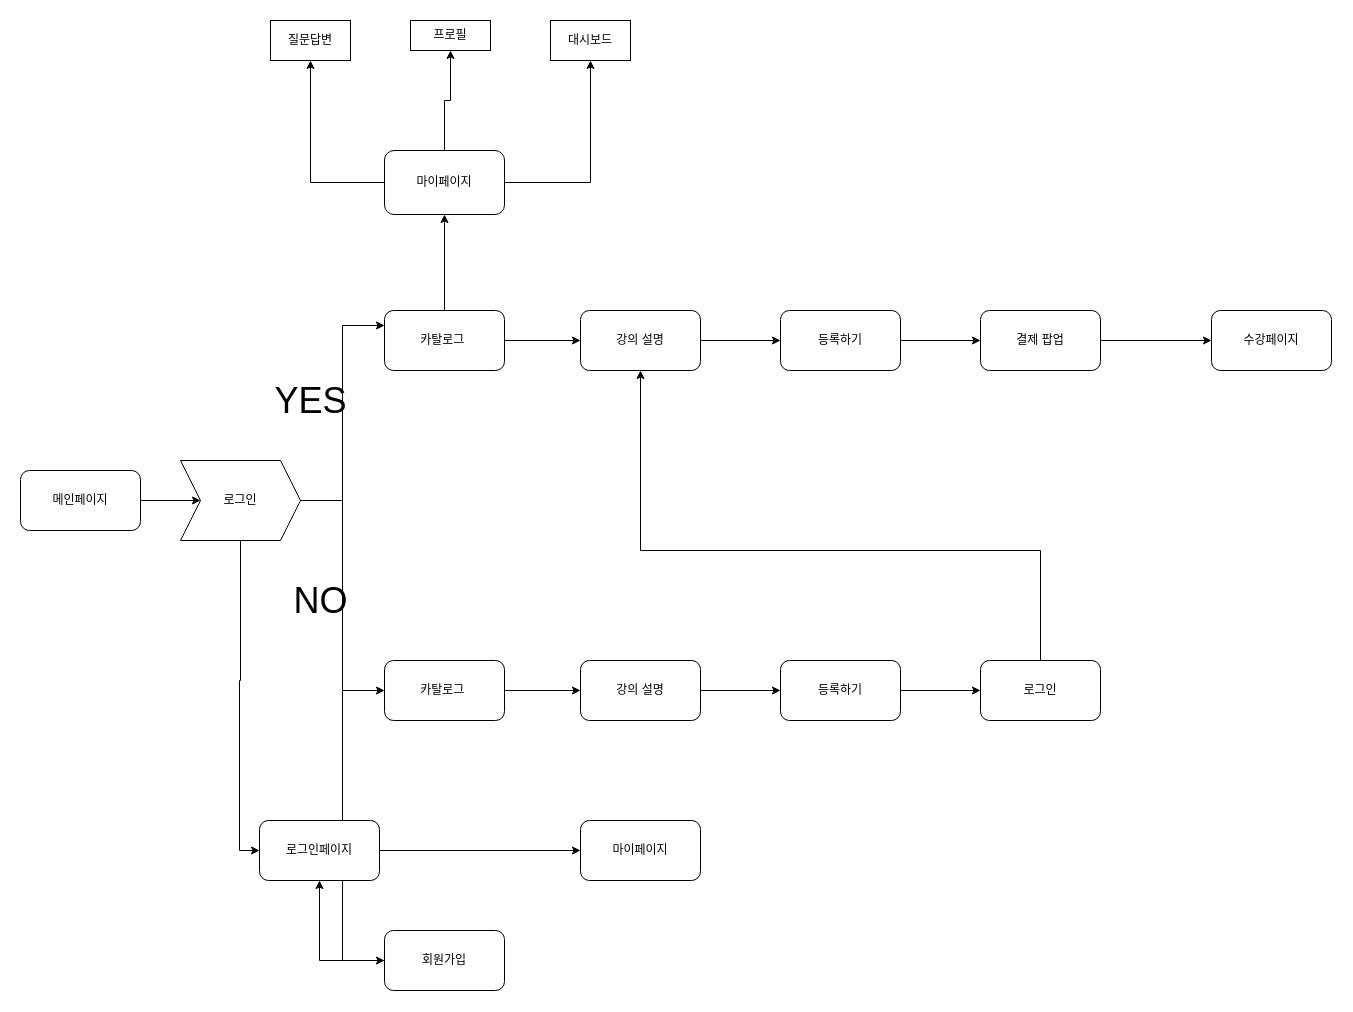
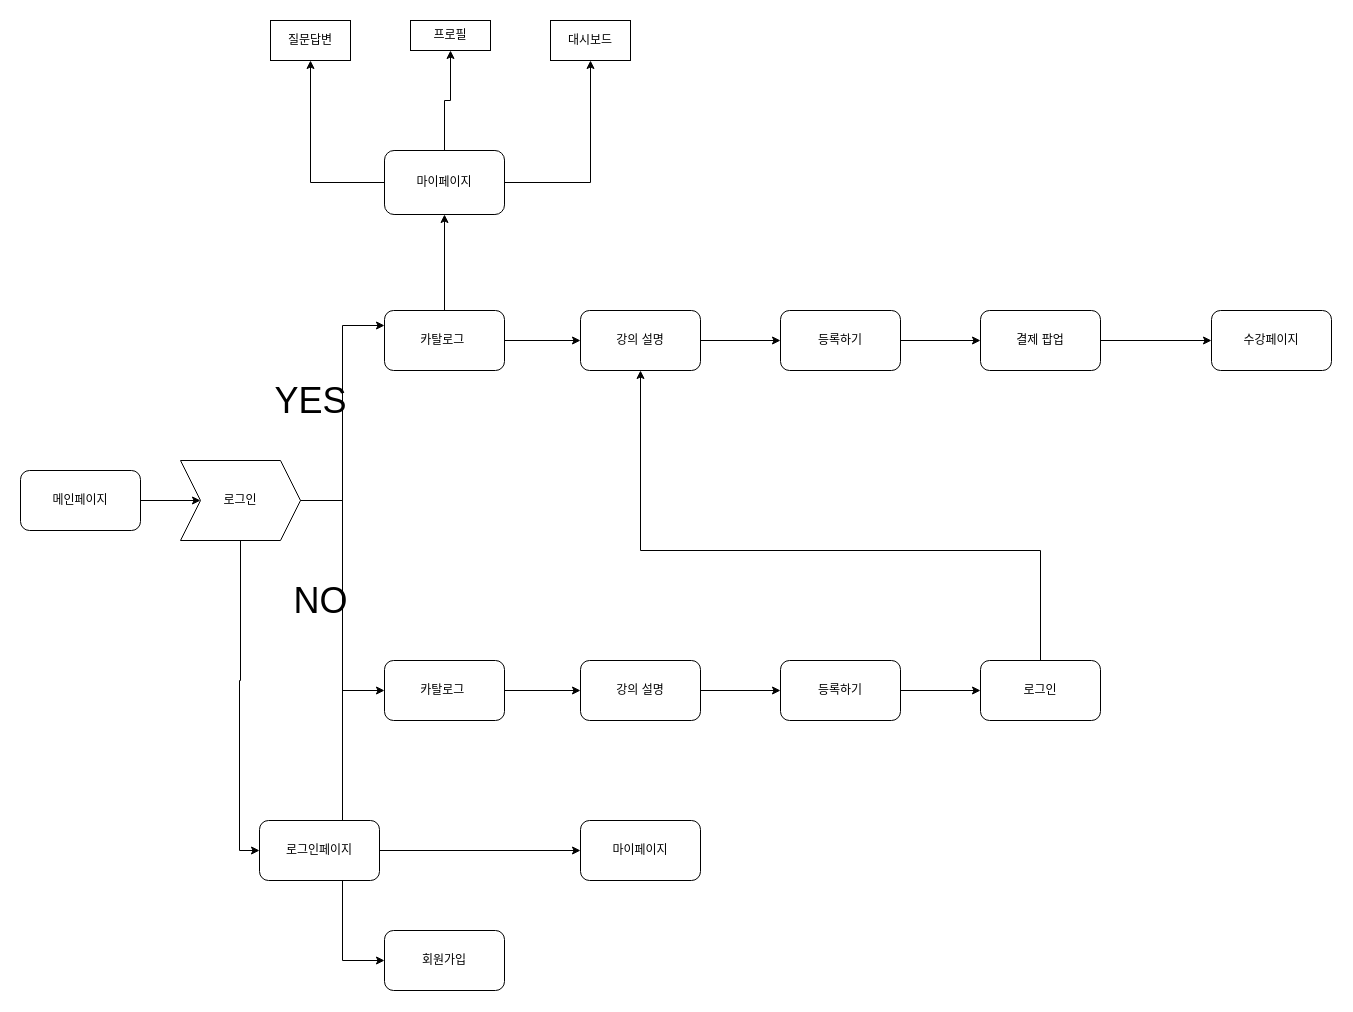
  <mxCell id="0" />
  <mxCell id="1" parent="0" />
  <mxCell id="2" style="edgeStyle=orthogonalEdgeStyle;rounded=0;orthogonalLoop=1;jettySize=auto;html=1;exitX=1;exitY=0.5;exitDx=0;exitDy=0;" parent="1" source="3" target="11" edge="1"><mxGeometry relative="1" as="geometry" /></mxCell>
  <mxCell id="3" value="메인페이지" style="rounded=1;whiteSpace=wrap;html=1;" parent="1" vertex="1"><mxGeometry x="20" y="470" width="120" height="60" as="geometry" /></mxCell>
  <mxCell id="4" style="edgeStyle=orthogonalEdgeStyle;rounded=0;orthogonalLoop=1;jettySize=auto;html=1;" parent="1" source="6" target="13" edge="1"><mxGeometry relative="1" as="geometry" /></mxCell>
  <mxCell id="5" style="edgeStyle=orthogonalEdgeStyle;rounded=0;orthogonalLoop=1;jettySize=auto;html=1;entryX=0.5;entryY=1;entryDx=0;entryDy=0;" parent="1" source="6" target="33" edge="1"><mxGeometry relative="1" as="geometry" /></mxCell>
  <mxCell id="6" value="카탈로그&amp;nbsp;" style="rounded=1;whiteSpace=wrap;html=1;" parent="1" vertex="1"><mxGeometry x="384" y="310" width="120" height="60" as="geometry" /></mxCell>
  <mxCell id="7" style="edgeStyle=orthogonalEdgeStyle;rounded=0;orthogonalLoop=1;jettySize=auto;html=1;exitX=1;exitY=0.5;exitDx=0;exitDy=0;entryX=0;entryY=0.25;entryDx=0;entryDy=0;" parent="1" source="11" target="6" edge="1"><mxGeometry relative="1" as="geometry" /></mxCell>
  <mxCell id="8" style="edgeStyle=orthogonalEdgeStyle;rounded=0;orthogonalLoop=1;jettySize=auto;html=1;entryX=0;entryY=0.5;entryDx=0;entryDy=0;" parent="1" source="11" target="21" edge="1"><mxGeometry relative="1" as="geometry" /></mxCell>
  <mxCell id="9" style="edgeStyle=orthogonalEdgeStyle;rounded=0;orthogonalLoop=1;jettySize=auto;html=1;entryX=0;entryY=0.5;entryDx=0;entryDy=0;" parent="1" source="11" target="37" edge="1"><mxGeometry relative="1" as="geometry" /></mxCell>
  <mxCell id="10" style="edgeStyle=orthogonalEdgeStyle;rounded=0;orthogonalLoop=1;jettySize=auto;html=1;entryX=0;entryY=0.5;entryDx=0;entryDy=0;" parent="1" source="11" target="39" edge="1"><mxGeometry relative="1" as="geometry" /></mxCell>
  <mxCell id="11" value="로그인" style="shape=step;perimeter=stepPerimeter;whiteSpace=wrap;html=1;fixedSize=1;" parent="1" vertex="1"><mxGeometry x="180" y="460" width="120" height="80" as="geometry" /></mxCell>
  <mxCell id="12" style="edgeStyle=orthogonalEdgeStyle;rounded=0;orthogonalLoop=1;jettySize=auto;html=1;entryX=0;entryY=0.5;entryDx=0;entryDy=0;" parent="1" source="13" target="16" edge="1"><mxGeometry relative="1" as="geometry" /></mxCell>
  <mxCell id="13" value="강의 설명" style="rounded=1;whiteSpace=wrap;html=1;" parent="1" vertex="1"><mxGeometry x="580" y="310" width="120" height="60" as="geometry" /></mxCell>
  <mxCell id="14" value="&lt;font style=&quot;font-size: 36px&quot;&gt;YES&lt;/font&gt;" style="text;html=1;align=center;verticalAlign=middle;resizable=0;points=[];autosize=1;" parent="1" vertex="1"><mxGeometry x="265" y="390" width="90" height="20" as="geometry" /></mxCell>
  <mxCell id="15" style="edgeStyle=orthogonalEdgeStyle;rounded=0;orthogonalLoop=1;jettySize=auto;html=1;entryX=0;entryY=0.5;entryDx=0;entryDy=0;" parent="1" source="16" target="18" edge="1"><mxGeometry relative="1" as="geometry" /></mxCell>
  <mxCell id="16" value="등록하기" style="rounded=1;whiteSpace=wrap;html=1;" parent="1" vertex="1"><mxGeometry x="780" y="310" width="120" height="60" as="geometry" /></mxCell>
  <mxCell id="17" style="edgeStyle=orthogonalEdgeStyle;rounded=0;orthogonalLoop=1;jettySize=auto;html=1;entryX=0;entryY=0.5;entryDx=0;entryDy=0;" parent="1" source="18" target="19" edge="1"><mxGeometry relative="1" as="geometry" /></mxCell>
  <mxCell id="18" value="결제 팝업" style="rounded=1;whiteSpace=wrap;html=1;" parent="1" vertex="1"><mxGeometry x="980" y="310" width="120" height="60" as="geometry" /></mxCell>
  <mxCell id="19" value="수강페이지" style="rounded=1;whiteSpace=wrap;html=1;" parent="1" vertex="1"><mxGeometry x="1211" y="310" width="120" height="60" as="geometry" /></mxCell>
  <mxCell id="20" style="edgeStyle=orthogonalEdgeStyle;rounded=0;orthogonalLoop=1;jettySize=auto;html=1;" parent="1" source="21" target="23" edge="1"><mxGeometry relative="1" as="geometry" /></mxCell>
  <mxCell id="21" value="카탈로그&amp;nbsp;" style="rounded=1;whiteSpace=wrap;html=1;" parent="1" vertex="1"><mxGeometry x="384" y="660" width="120" height="60" as="geometry" /></mxCell>
  <mxCell id="22" style="edgeStyle=orthogonalEdgeStyle;rounded=0;orthogonalLoop=1;jettySize=auto;html=1;entryX=0;entryY=0.5;entryDx=0;entryDy=0;" parent="1" source="23" target="25" edge="1"><mxGeometry relative="1" as="geometry" /></mxCell>
  <mxCell id="23" value="강의 설명" style="rounded=1;whiteSpace=wrap;html=1;" parent="1" vertex="1"><mxGeometry x="580" y="660" width="120" height="60" as="geometry" /></mxCell>
  <mxCell id="24" style="edgeStyle=orthogonalEdgeStyle;rounded=0;orthogonalLoop=1;jettySize=auto;html=1;entryX=0;entryY=0.5;entryDx=0;entryDy=0;" parent="1" source="25" target="27" edge="1"><mxGeometry relative="1" as="geometry" /></mxCell>
  <mxCell id="25" value="등록하기" style="rounded=1;whiteSpace=wrap;html=1;" parent="1" vertex="1"><mxGeometry x="780" y="660" width="120" height="60" as="geometry" /></mxCell>
  <mxCell id="26" style="edgeStyle=orthogonalEdgeStyle;rounded=0;orthogonalLoop=1;jettySize=auto;html=1;" parent="1" source="27" target="13" edge="1"><mxGeometry relative="1" as="geometry"><Array as="points"><mxPoint x="1040" y="550" /><mxPoint x="640" y="550" /></Array></mxGeometry></mxCell>
  <mxCell id="27" value="로그인" style="rounded=1;whiteSpace=wrap;html=1;" parent="1" vertex="1"><mxGeometry x="980" y="660" width="120" height="60" as="geometry" /></mxCell>
  <mxCell id="28" value="&lt;span style=&quot;font-size: 36px&quot;&gt;NO&lt;/span&gt;" style="text;html=1;align=center;verticalAlign=middle;resizable=0;points=[];autosize=1;" parent="1" vertex="1"><mxGeometry x="285" y="590" width="70" height="20" as="geometry" /></mxCell>
  <mxCell id="29" value="대시보드" style="rounded=1;whiteSpace=wrap;html=1;arcSize=0;" parent="1" vertex="1"><mxGeometry x="550" y="20" width="80" height="40" as="geometry" /></mxCell>
  <mxCell id="30" style="edgeStyle=orthogonalEdgeStyle;rounded=0;orthogonalLoop=1;jettySize=auto;html=1;" parent="1" source="33" target="35" edge="1"><mxGeometry relative="1" as="geometry" /></mxCell>
  <mxCell id="31" style="edgeStyle=orthogonalEdgeStyle;rounded=0;orthogonalLoop=1;jettySize=auto;html=1;" parent="1" source="33" target="34" edge="1"><mxGeometry relative="1" as="geometry" /></mxCell>
  <mxCell id="32" style="edgeStyle=orthogonalEdgeStyle;rounded=0;orthogonalLoop=1;jettySize=auto;html=1;entryX=0.5;entryY=1;entryDx=0;entryDy=0;" parent="1" source="33" target="29" edge="1"><mxGeometry relative="1" as="geometry" /></mxCell>
  <mxCell id="33" value="마이페이지" style="rounded=1;whiteSpace=wrap;html=1;" parent="1" vertex="1"><mxGeometry x="384" y="150" width="120" height="64" as="geometry" /></mxCell>
  <mxCell id="34" value="프로필" style="rounded=1;whiteSpace=wrap;html=1;arcSize=0;" parent="1" vertex="1"><mxGeometry x="410" y="20" width="80" height="30" as="geometry" /></mxCell>
  <mxCell id="35" value="질문답변" style="rounded=1;whiteSpace=wrap;html=1;arcSize=0;" parent="1" vertex="1"><mxGeometry x="270" y="20" width="80" height="40" as="geometry" /></mxCell>
  <mxCell id="36" style="edgeStyle=orthogonalEdgeStyle;rounded=0;orthogonalLoop=1;jettySize=auto;html=1;entryX=0;entryY=0.5;entryDx=0;entryDy=0;" parent="1" source="37" target="40" edge="1"><mxGeometry relative="1" as="geometry" /></mxCell>
  <mxCell id="37" value="로그인페이지" style="rounded=1;whiteSpace=wrap;html=1;" parent="1" vertex="1"><mxGeometry x="259" y="820" width="120" height="60" as="geometry" /></mxCell>
- <mxCell id="38" style="edgeStyle=orthogonalEdgeStyle;rounded=0;orthogonalLoop=1;jettySize=auto;html=1;entryX=0.5;entryY=1;entryDx=0;entryDy=0;" parent="1" source="39" target="37" edge="1"><mxGeometry relative="1" as="geometry" /></mxCell>
  <mxCell id="39" value="회원가입" style="rounded=1;whiteSpace=wrap;html=1;" parent="1" vertex="1"><mxGeometry x="384" y="930" width="120" height="60" as="geometry" /></mxCell>
  <mxCell id="40" value="마이페이지" style="rounded=1;whiteSpace=wrap;html=1;" parent="1" vertex="1"><mxGeometry x="580" y="820" width="120" height="60" as="geometry" /></mxCell>
